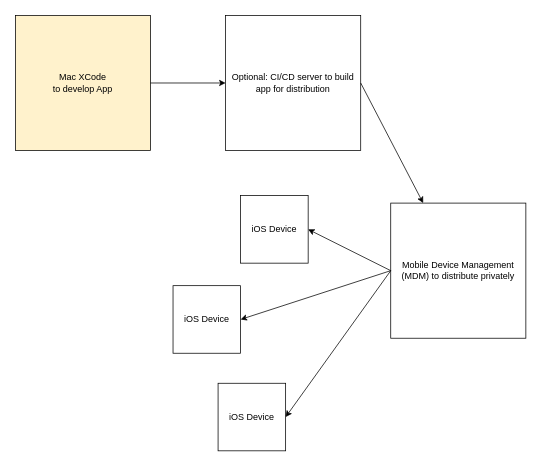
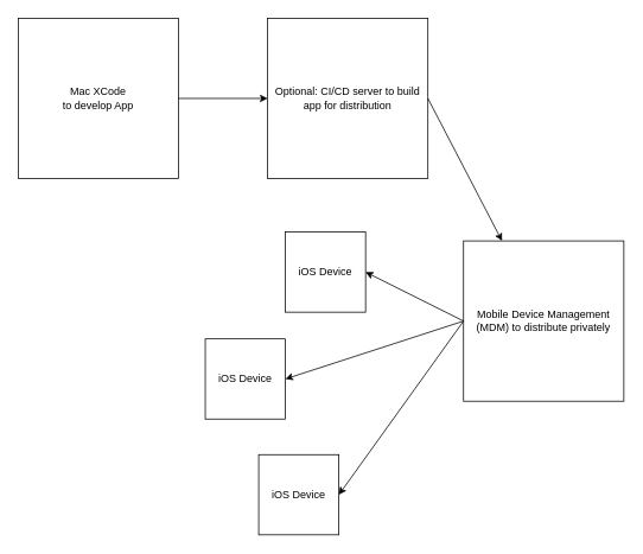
  <mxCell id="0" />
  <mxCell id="1" parent="0" />
- <mxCell id="2" value="Mac XCode&lt;br&gt;&lt;div&gt;to develop App&lt;/div&gt;" style="whiteSpace=wrap;html=1;aspect=fixed;fillColor=#fff2cc;" vertex="1" parent="1"><mxGeometry x="20" y="20" width="180" height="180" as="geometry" /></mxCell>
+ <mxCell id="2" value="Mac XCode&lt;br&gt;&lt;div&gt;to develop App&lt;/div&gt;" style="whiteSpace=wrap;html=1;aspect=fixed;" vertex="1" parent="1"><mxGeometry x="20" y="20" width="180" height="180" as="geometry" /></mxCell>
  <mxCell id="3" value="Optional: CI/CD server to build app for distribution" style="whiteSpace=wrap;html=1;aspect=fixed;" vertex="1" parent="1"><mxGeometry x="300" y="20" width="180" height="180" as="geometry" /></mxCell>
  <mxCell id="4" value="" style="endArrow=classic;html=1;exitX=1;exitY=0.5;exitDx=0;exitDy=0;entryX=0;entryY=0.5;entryDx=0;entryDy=0;" edge="1" parent="1" source="2" target="3"><mxGeometry width="50" height="50" relative="1" as="geometry"><mxPoint x="210" y="120" as="sourcePoint" /><mxPoint x="250" y="60" as="targetPoint" /></mxGeometry></mxCell>
  <mxCell id="5" value="Mobile Device Management (MDM) to distribute privately" style="whiteSpace=wrap;html=1;aspect=fixed;" vertex="1" parent="1"><mxGeometry x="520" y="270" width="180" height="180" as="geometry" /></mxCell>
  <mxCell id="6" value="" style="endArrow=classic;html=1;exitX=1;exitY=0.5;exitDx=0;exitDy=0;" edge="1" parent="1" source="3" target="5"><mxGeometry width="50" height="50" relative="1" as="geometry"><mxPoint x="190" y="270" as="sourcePoint" /><mxPoint x="240" y="220" as="targetPoint" /></mxGeometry></mxCell>
  <mxCell id="7" value="iOS Device" style="whiteSpace=wrap;html=1;aspect=fixed;" vertex="1" parent="1"><mxGeometry x="320" y="260" width="90" height="90" as="geometry" /></mxCell>
  <mxCell id="8" value="iOS Device" style="whiteSpace=wrap;html=1;aspect=fixed;" vertex="1" parent="1"><mxGeometry x="230" y="380" width="90" height="90" as="geometry" /></mxCell>
  <mxCell id="9" value="iOS Device" style="whiteSpace=wrap;html=1;aspect=fixed;" vertex="1" parent="1"><mxGeometry x="290" y="510" width="90" height="90" as="geometry" /></mxCell>
  <mxCell id="10" value="" style="endArrow=classic;html=1;exitX=0;exitY=0.5;exitDx=0;exitDy=0;entryX=1;entryY=0.5;entryDx=0;entryDy=0;" edge="1" parent="1" source="5" target="7"><mxGeometry width="50" height="50" relative="1" as="geometry"><mxPoint x="310" y="430" as="sourcePoint" /><mxPoint x="360" y="380" as="targetPoint" /></mxGeometry></mxCell>
  <mxCell id="11" value="" style="endArrow=classic;html=1;exitX=0;exitY=0.5;exitDx=0;exitDy=0;entryX=1;entryY=0.5;entryDx=0;entryDy=0;" edge="1" parent="1" source="5" target="8"><mxGeometry width="50" height="50" relative="1" as="geometry"><mxPoint x="310" y="510" as="sourcePoint" /><mxPoint x="360" y="460" as="targetPoint" /></mxGeometry></mxCell>
  <mxCell id="12" value="" style="endArrow=classic;html=1;exitX=0;exitY=0.5;exitDx=0;exitDy=0;entryX=1;entryY=0.5;entryDx=0;entryDy=0;" edge="1" parent="1" source="5" target="9"><mxGeometry width="50" height="50" relative="1" as="geometry"><mxPoint x="740" y="360" as="sourcePoint" /><mxPoint x="790" y="310" as="targetPoint" /></mxGeometry></mxCell>
